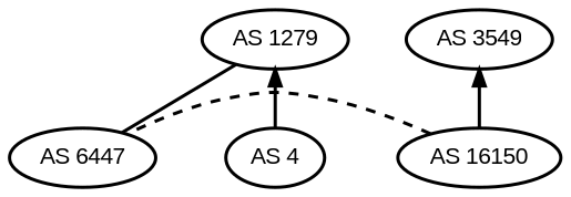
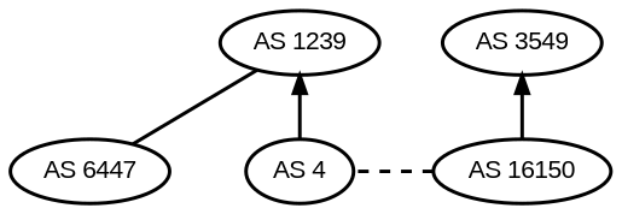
  strict graph {
    nodesep=0.5
    ordering=out
    ranksep=0.5
    node [fontname=Arial penwidth=2 shape=oval]
    edge [penwidth=2]
    fake2 [style=invis fontname="" penwidth="" shape=""]
    n2 [label="AS 6447"]
-   n3 [label="AS 1279"]
+   n3 [label="AS 1239"]
    n4 [label="AS 4"]
    n5 [label="AS 3549"]
    n6 [label="AS 16150"]
    fake2 -- n2 [style=invis penwidth=""]
    n2 -- n3 [constraint=false]
    n3 -- n4 [arrowhead=normal dir=back]
    n5 -- n6 [arrowhead=normal dir=back]
-   n6 -- n2 [constraint=false style=dashed]
+   n6 -- n4 [constraint=false style=dashed]
  }
